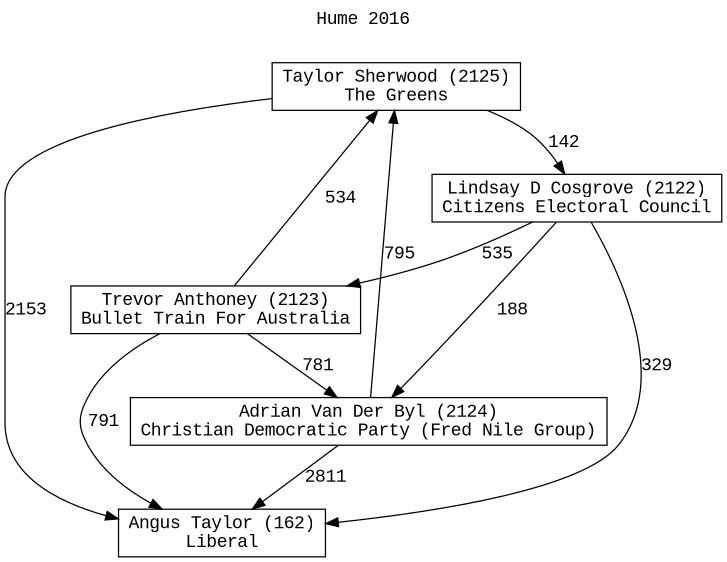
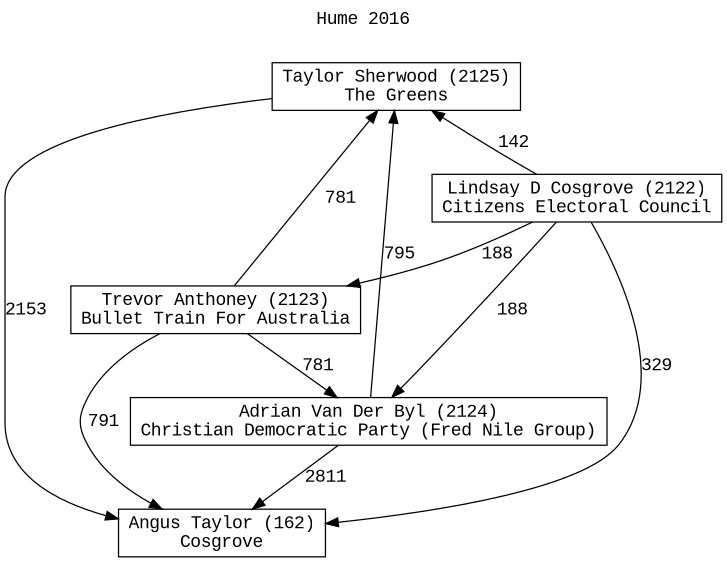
  digraph {
    fontname="Liberation Mono"
    label="Hume 2016"
    labelloc=t
    mclimit=10
    node [fontname="Liberation Mono" shape=box]
    edge [fontname="Liberation Mono"]
-   n1 [label="Angus Taylor (162)\nLiberal"]
+   n1 [label="Angus Taylor (162)\nCosgrove"]
    n2 [label="Taylor Sherwood (2125)\nThe Greens"]
    n3 [label="Adrian Van Der Byl (2124)\nChristian Democratic Party (Fred Nile Group)"]
    n4 [label="Trevor Anthoney (2123)\nBullet Train For Australia"]
    n5 [label="Lindsay D Cosgrove (2122)\nCitizens Electoral Council"]
    n2 -> n1 [label=2153]
    n3 -> n1 [label=2811]
    n3 -> n2 [label=795]
    n4 -> n1 [label=791]
-   n4 -> n2 [label=534]
+   n4 -> n2 [label=781]
    n4 -> n3 [label=781]
    n5 -> n1 [label=329]
-   n2 -> n5 [label=142]
+   n5 -> n2 [label=142]
    n5 -> n3 [label=188]
-   n5 -> n4 [label=535]
+   n5 -> n4 [label=188]
  }
